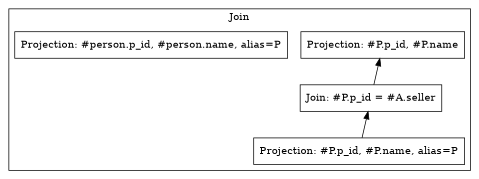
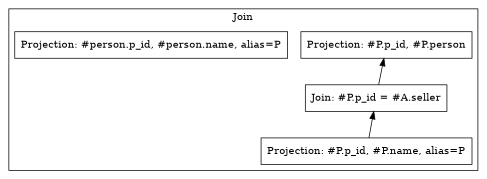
  digraph {
    node [shape=box]
    edge [arrowhead=none arrowtail=normal dir=back]
-   n1 [label="Projection: #P.p_id, #P.name"]
+   n1 [label="Projection: #P.p_id, #P.person"]
    n2 [label="Join: #P.p_id = #A.seller"]
    n3 [label="Projection: #P.p_id, #P.name, alias=P"]
    n4 [label="Projection: #person.p_id, #person.name, alias=P"]
    subgraph cluster_1 {
      label=Join
      n1
      n2
      n3
      n4
    }
    n1 -> n2
    n2 -> n3
  }
